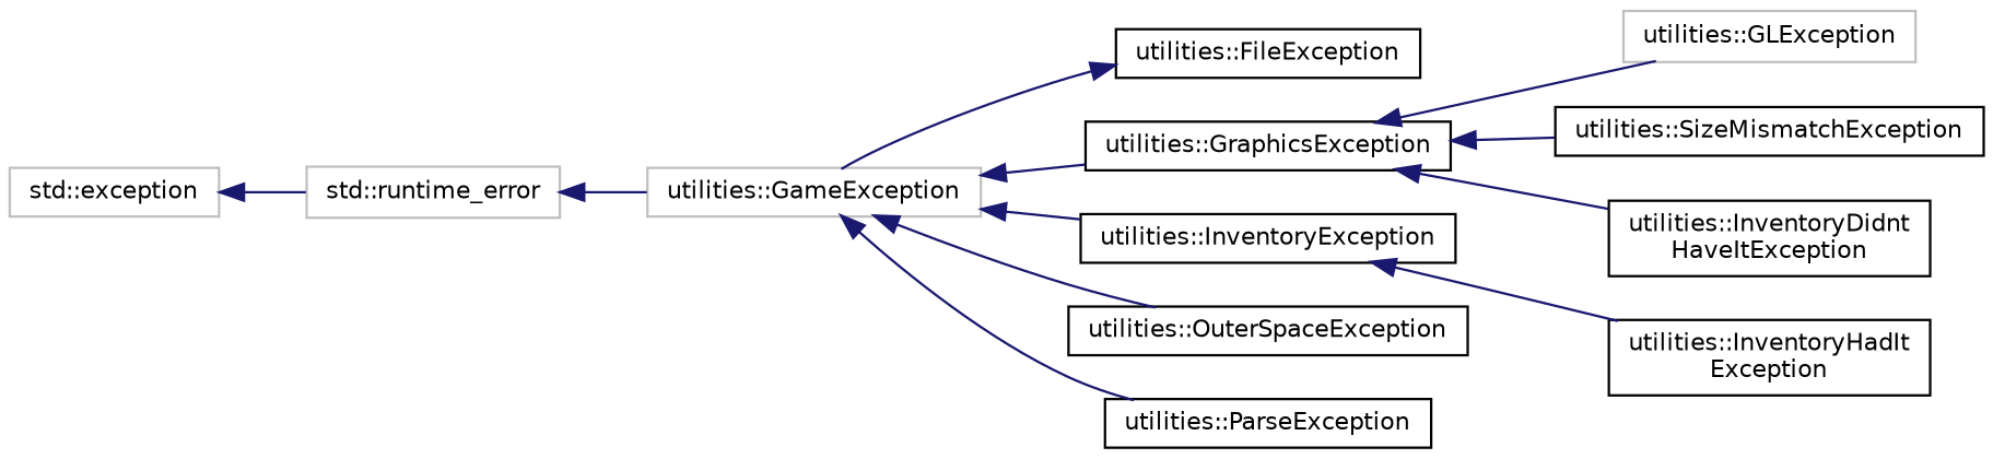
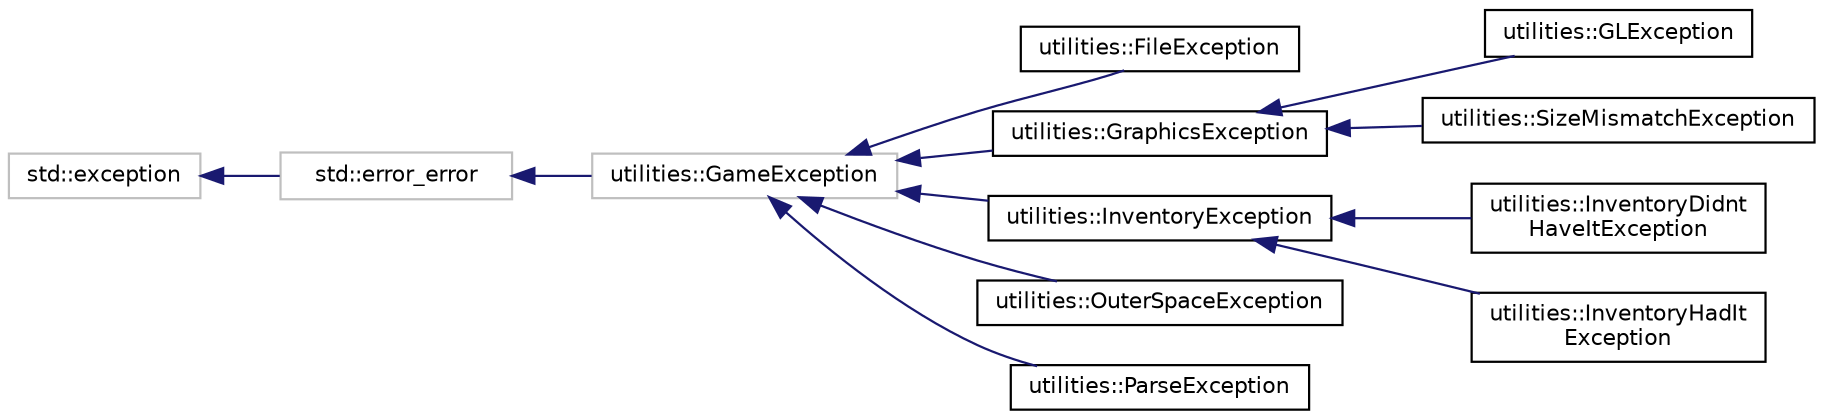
  digraph {
    rankdir=LR
    node [color=black fillcolor=white fontname=Helvetica fontsize=10 shape=record style=filled]
    edge [color=midnightblue dir=back fontname=Helvetica fontsize=10 labelfontname=Helvetica labelfontsize=10 style=solid]
    n1 [color=grey75 height=0.2 label="std::exception" width=0.4]
-   n2 [color=grey75 height=0.2 label="std::runtime_error" width=0.4]
+   n2 [color=grey75 height=0.2 label="std::error_error" width=0.4]
    n3 [color=grey75 height=0.2 label="utilities::GameException" width=0.4]
    n4 [height=0.2 label="utilities::FileException" width=0.4]
    n5 [height=0.2 label="utilities::GraphicsException" width=0.4]
    n6 [height=0.2 label="utilities::InventoryException" width=0.4]
    n7 [height=0.2 label="utilities::OuterSpaceException" width=0.4]
    n8 [height=0.2 label="utilities::ParseException" width=0.4]
-   n9 [color=grey75 height=0.2 label="utilities::GLException" width=0.4]
+   n9 [height=0.2 label="utilities::GLException" width=0.4]
    n10 [height=0.2 label="utilities::SizeMismatchException" width=0.4]
    n11 [height=0.2 label="utilities::InventoryDidnt\lHaveItException" width=0.4]
    n12 [height=0.2 label="utilities::InventoryHadIt\lException" width=0.4]
    n1 -> n2
    n2 -> n3
-   n4 -> n3
+   n3 -> n4
    n3 -> n5
    n3 -> n6
    n3 -> n7
    n3 -> n8
    n5 -> n9
    n5 -> n10
-   n5 -> n11
+   n6 -> n11
    n6 -> n12
  }
